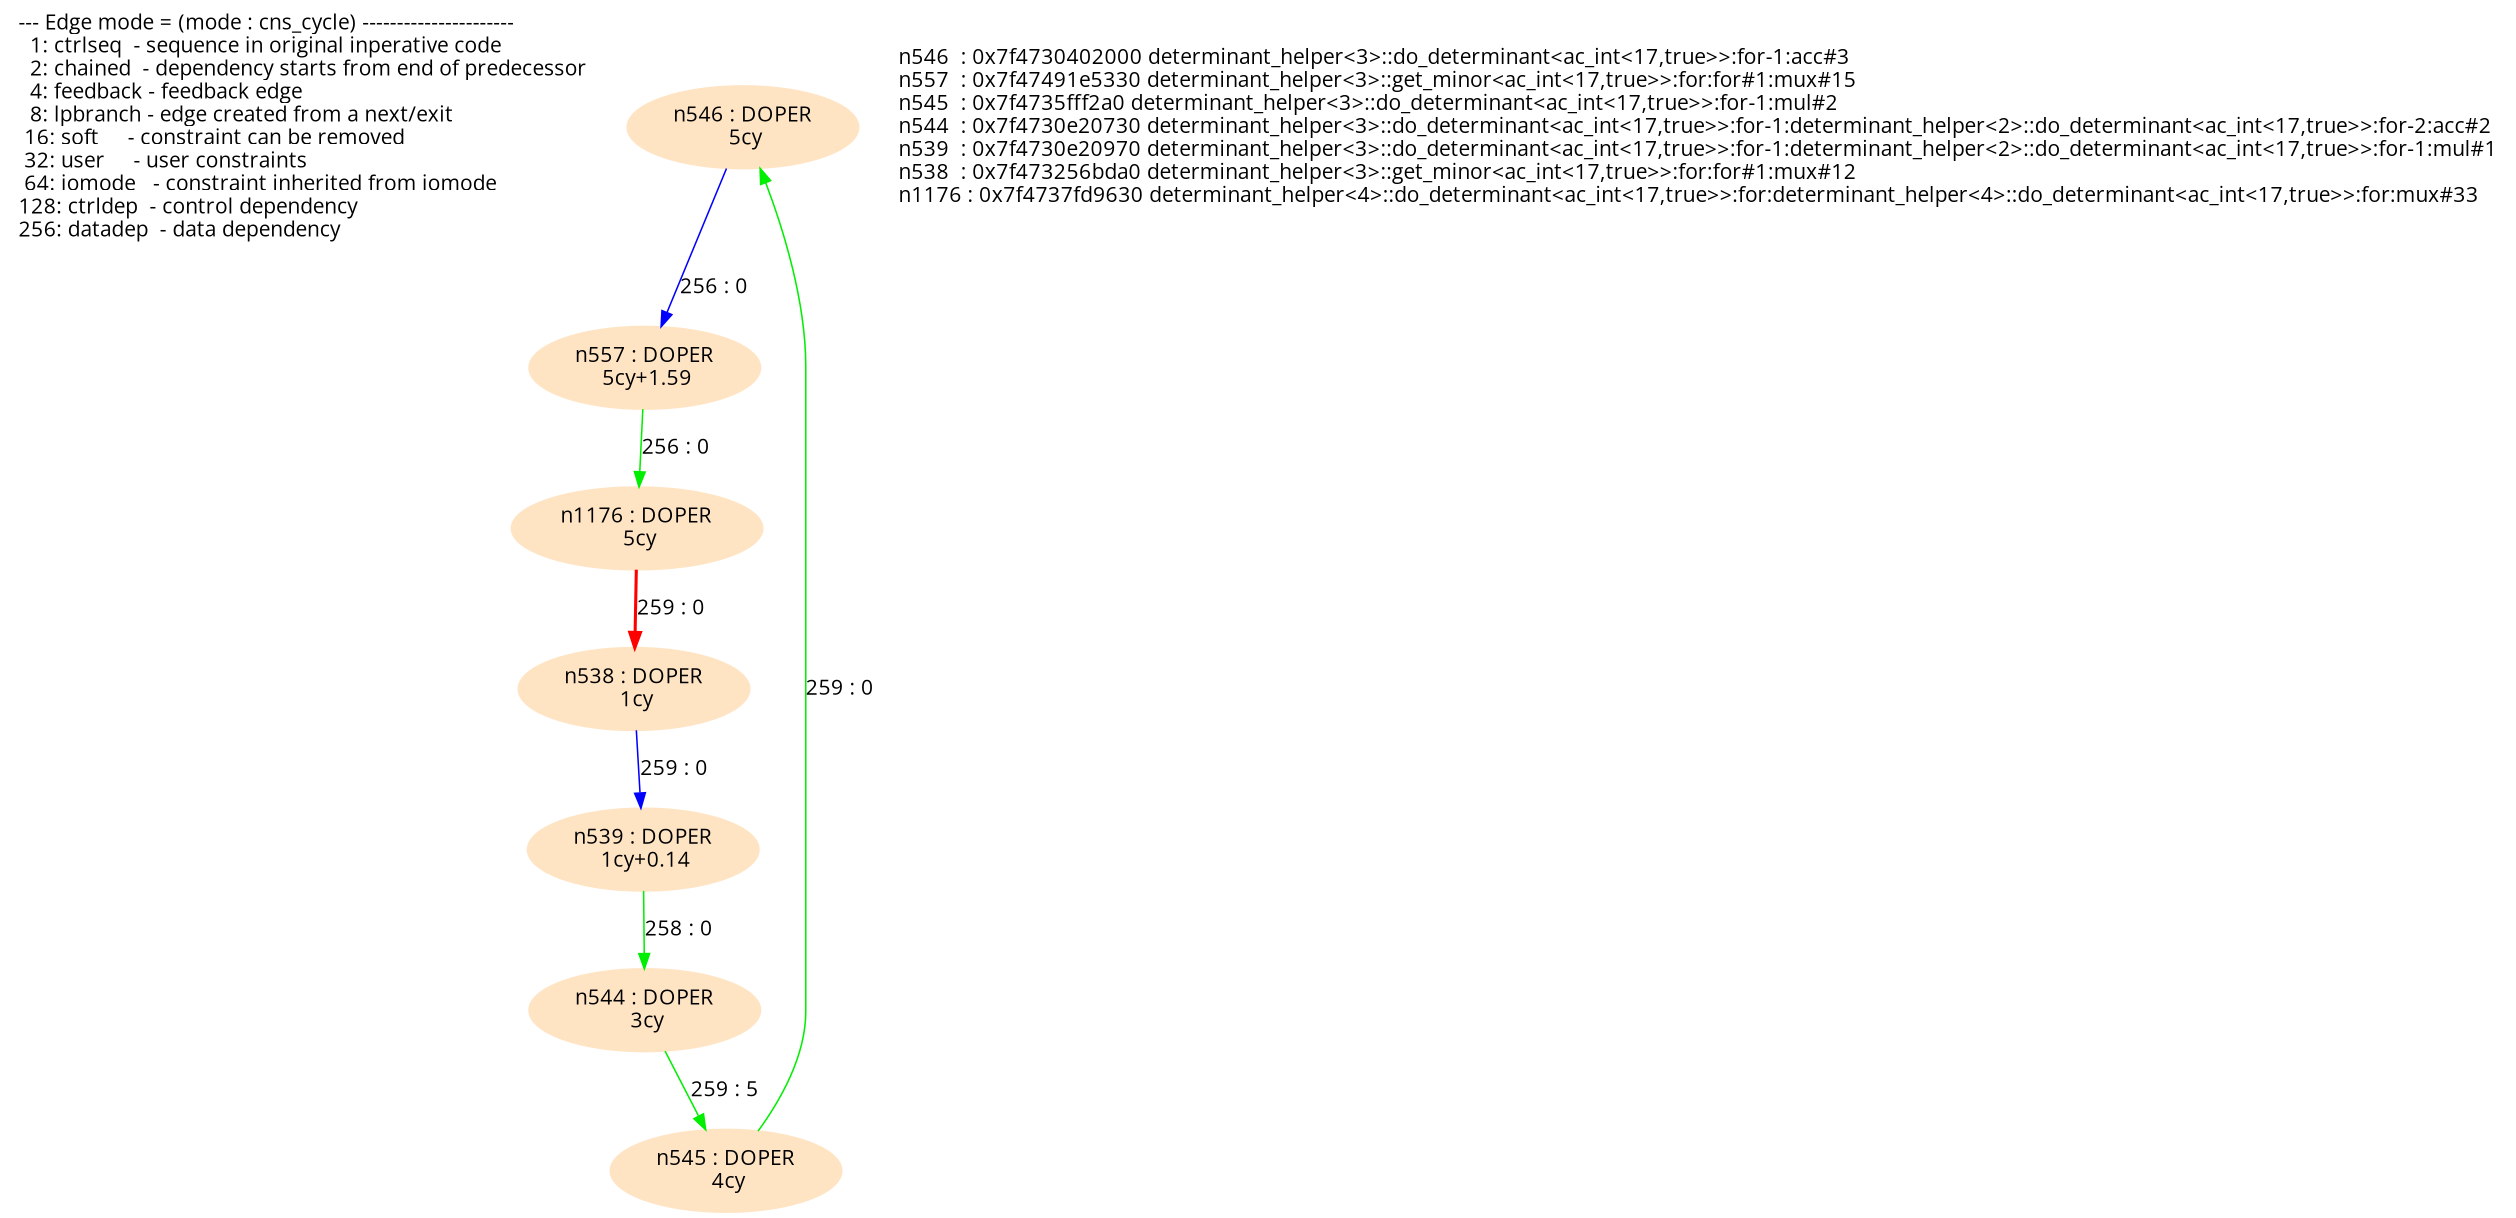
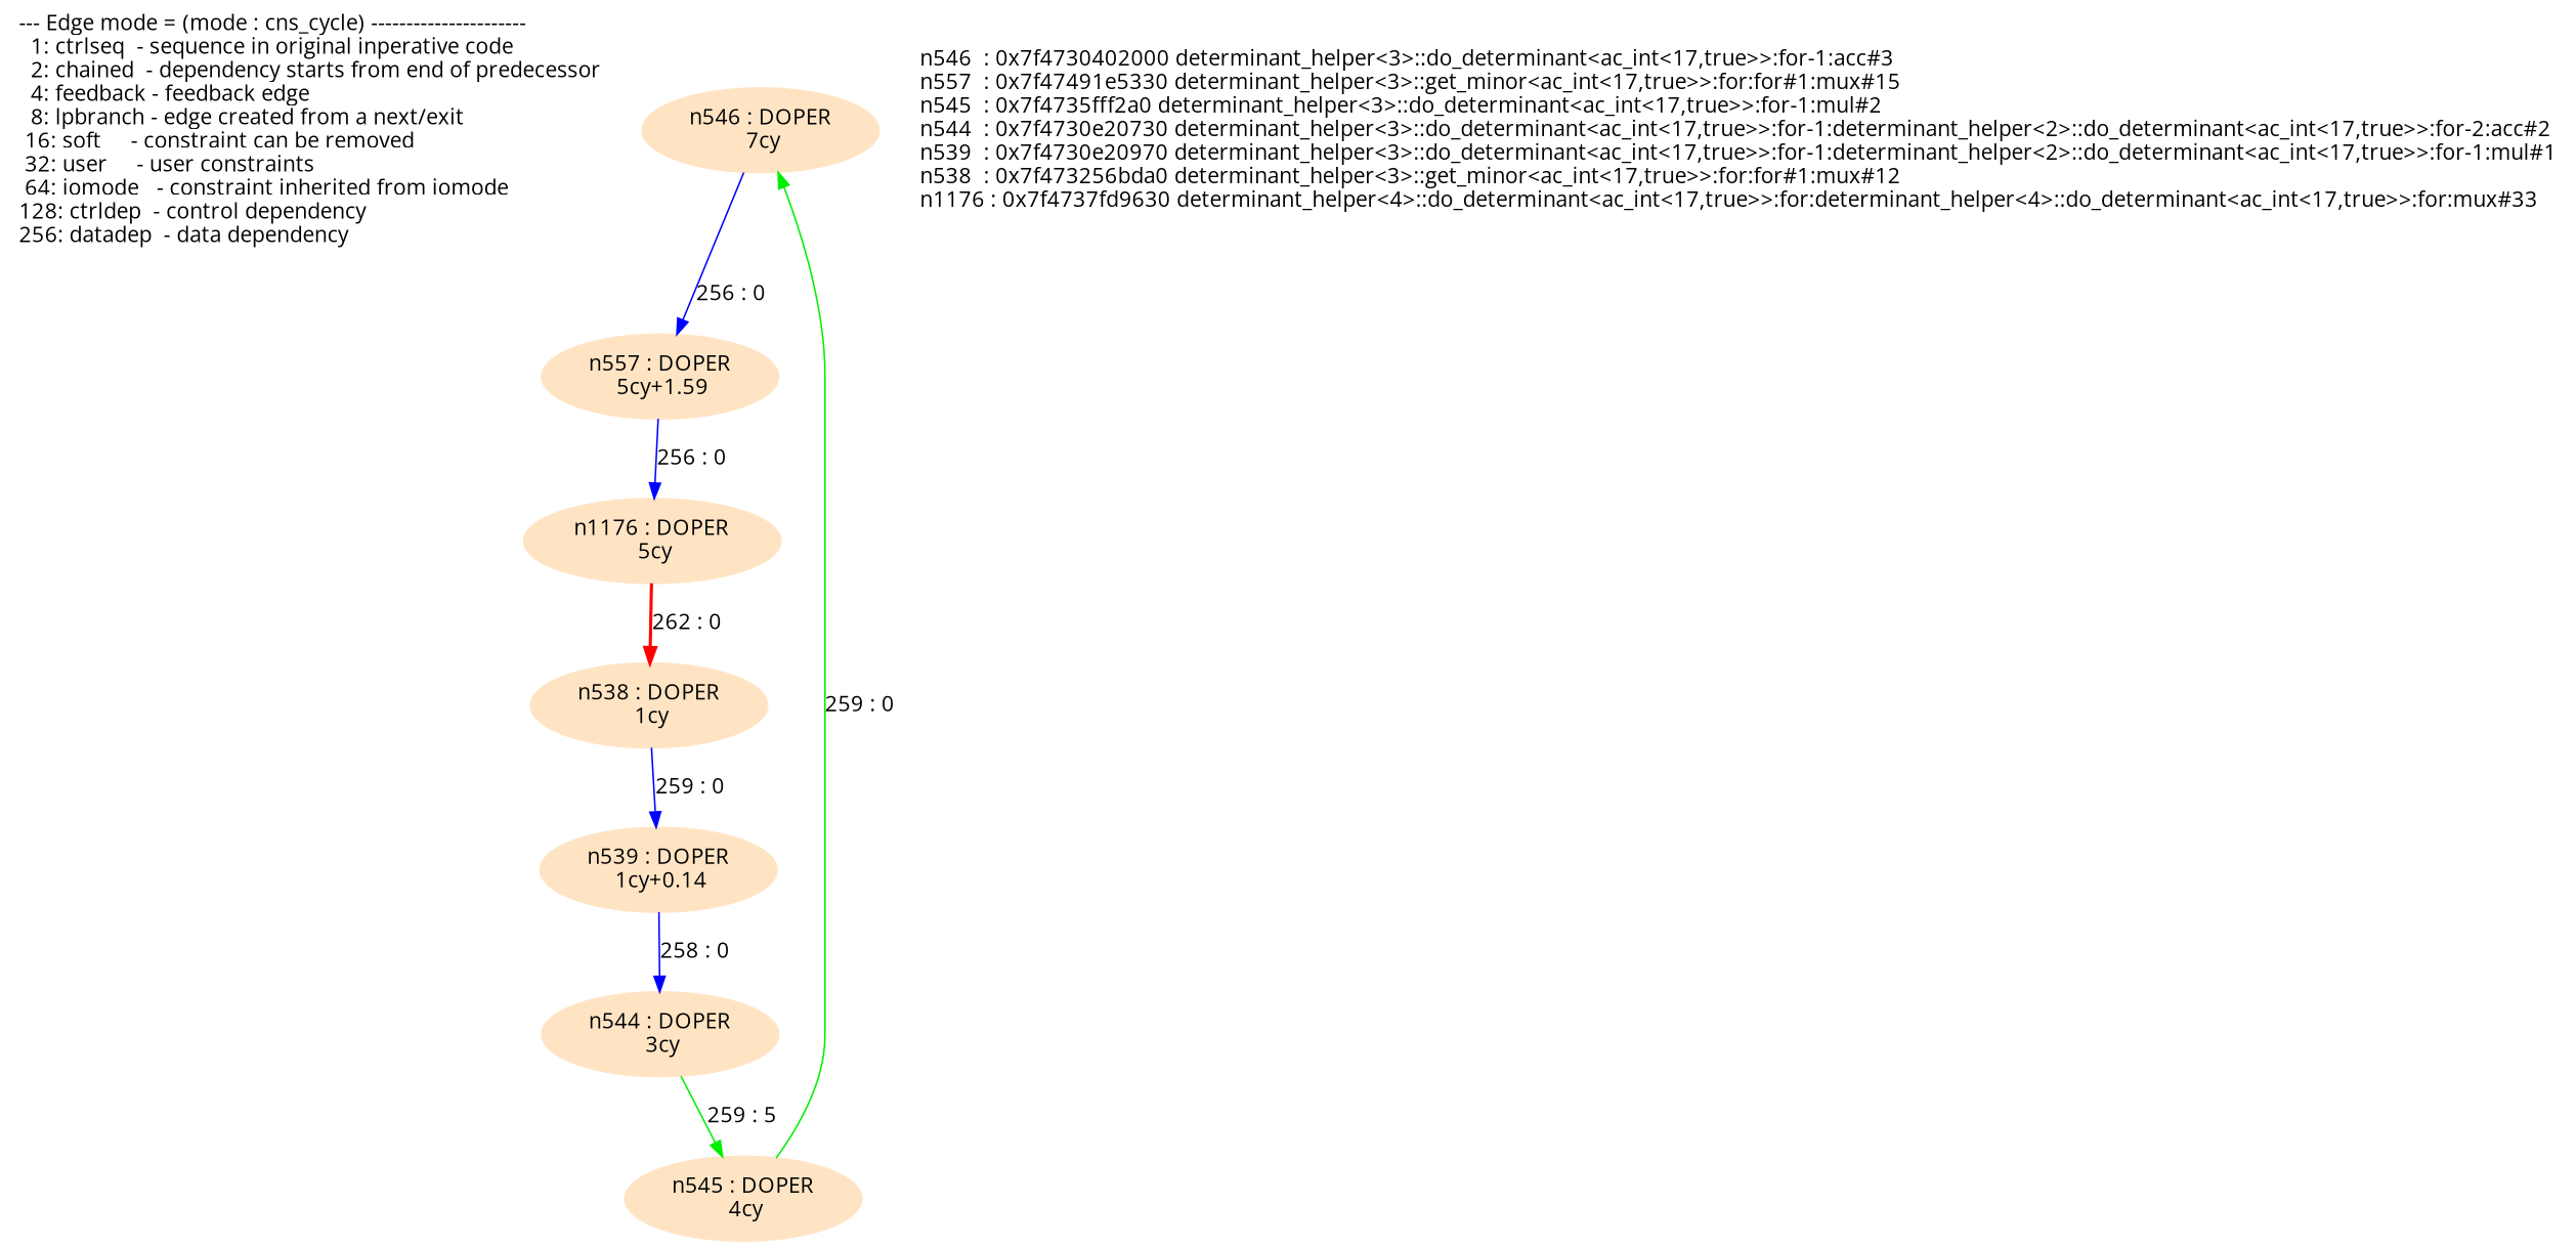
  digraph {
    fontname="Open Sans"
    node [fontname="Open Sans" shape=ellipse color=bisque style=filled]
    edge [color=blue fontname="Open Sans"]
    n1 [label="--- Edge mode = (mode : cns_cycle) ----------------------\l  1: ctrlseq  - sequence in original inperative code     \l  2: chained  - dependency starts from end of predecessor\l  4: feedback - feedback edge                            \l  8: lpbranch - edge created from a next/exit            \l 16: soft     - constraint can be removed                \l 32: user     - user constraints                         \l 64: iomode   - constraint inherited from iomode         \l128: ctrldep  - control dependency                       \l256: datadep  - data dependency                          \l" labeljust=left shape=none color="" style=""]
-   n2 [label="n546 : DOPER\n 5cy\n"]
+   n2 [label="n546 : DOPER\n 7cy\n"]
    n3 [label="n557 : DOPER\n 5cy+1.59\n"]
    n4 [label="n1176 : DOPER\n 5cy\n"]
    n5 [label="n538 : DOPER\n 1cy\n"]
    n6 [label="n545 : DOPER\n 4cy\n"]
    n7 [label="n544 : DOPER\n 3cy\n"]
    n8 [label="n539 : DOPER\n 1cy+0.14\n"]
    n9 [label="n546  : 0x7f4730402000 determinant_helper<3>::do_determinant<ac_int<17,true>>:for-1:acc#3\ln557  : 0x7f47491e5330 determinant_helper<3>::get_minor<ac_int<17,true>>:for:for#1:mux#15\ln545  : 0x7f4735fff2a0 determinant_helper<3>::do_determinant<ac_int<17,true>>:for-1:mul#2\ln544  : 0x7f4730e20730 determinant_helper<3>::do_determinant<ac_int<17,true>>:for-1:determinant_helper<2>::do_determinant<ac_int<17,true>>:for-2:acc#2\ln539  : 0x7f4730e20970 determinant_helper<3>::do_determinant<ac_int<17,true>>:for-1:determinant_helper<2>::do_determinant<ac_int<17,true>>:for-1:mul#1\ln538  : 0x7f473256bda0 determinant_helper<3>::get_minor<ac_int<17,true>>:for:for#1:mux#12\ln1176 : 0x7f4737fd9630 determinant_helper<4>::do_determinant<ac_int<17,true>>:for:determinant_helper<4>::do_determinant<ac_int<17,true>>:for:mux#33\l" labeljust=left shape=none color="" style=""]
    n2 -> n3 [label="256 : 0"]
-   n3 -> n4 [color=green2 label="256 : 0"]
-   n4 -> n5 [color=red label="259 : 0" style=bold]
+   n3 -> n4 [label="256 : 0"]
+   n4 -> n5 [color=red label="262 : 0" style=bold]
    n5 -> n8 [label="259 : 0"]
    n6 -> n2 [color=green2 label="259 : 0"]
    n7 -> n6 [color=green2 label="259 : 5"]
-   n8 -> n7 [color=green2 label="258 : 0"]
+   n8 -> n7 [label="258 : 0"]
  }
